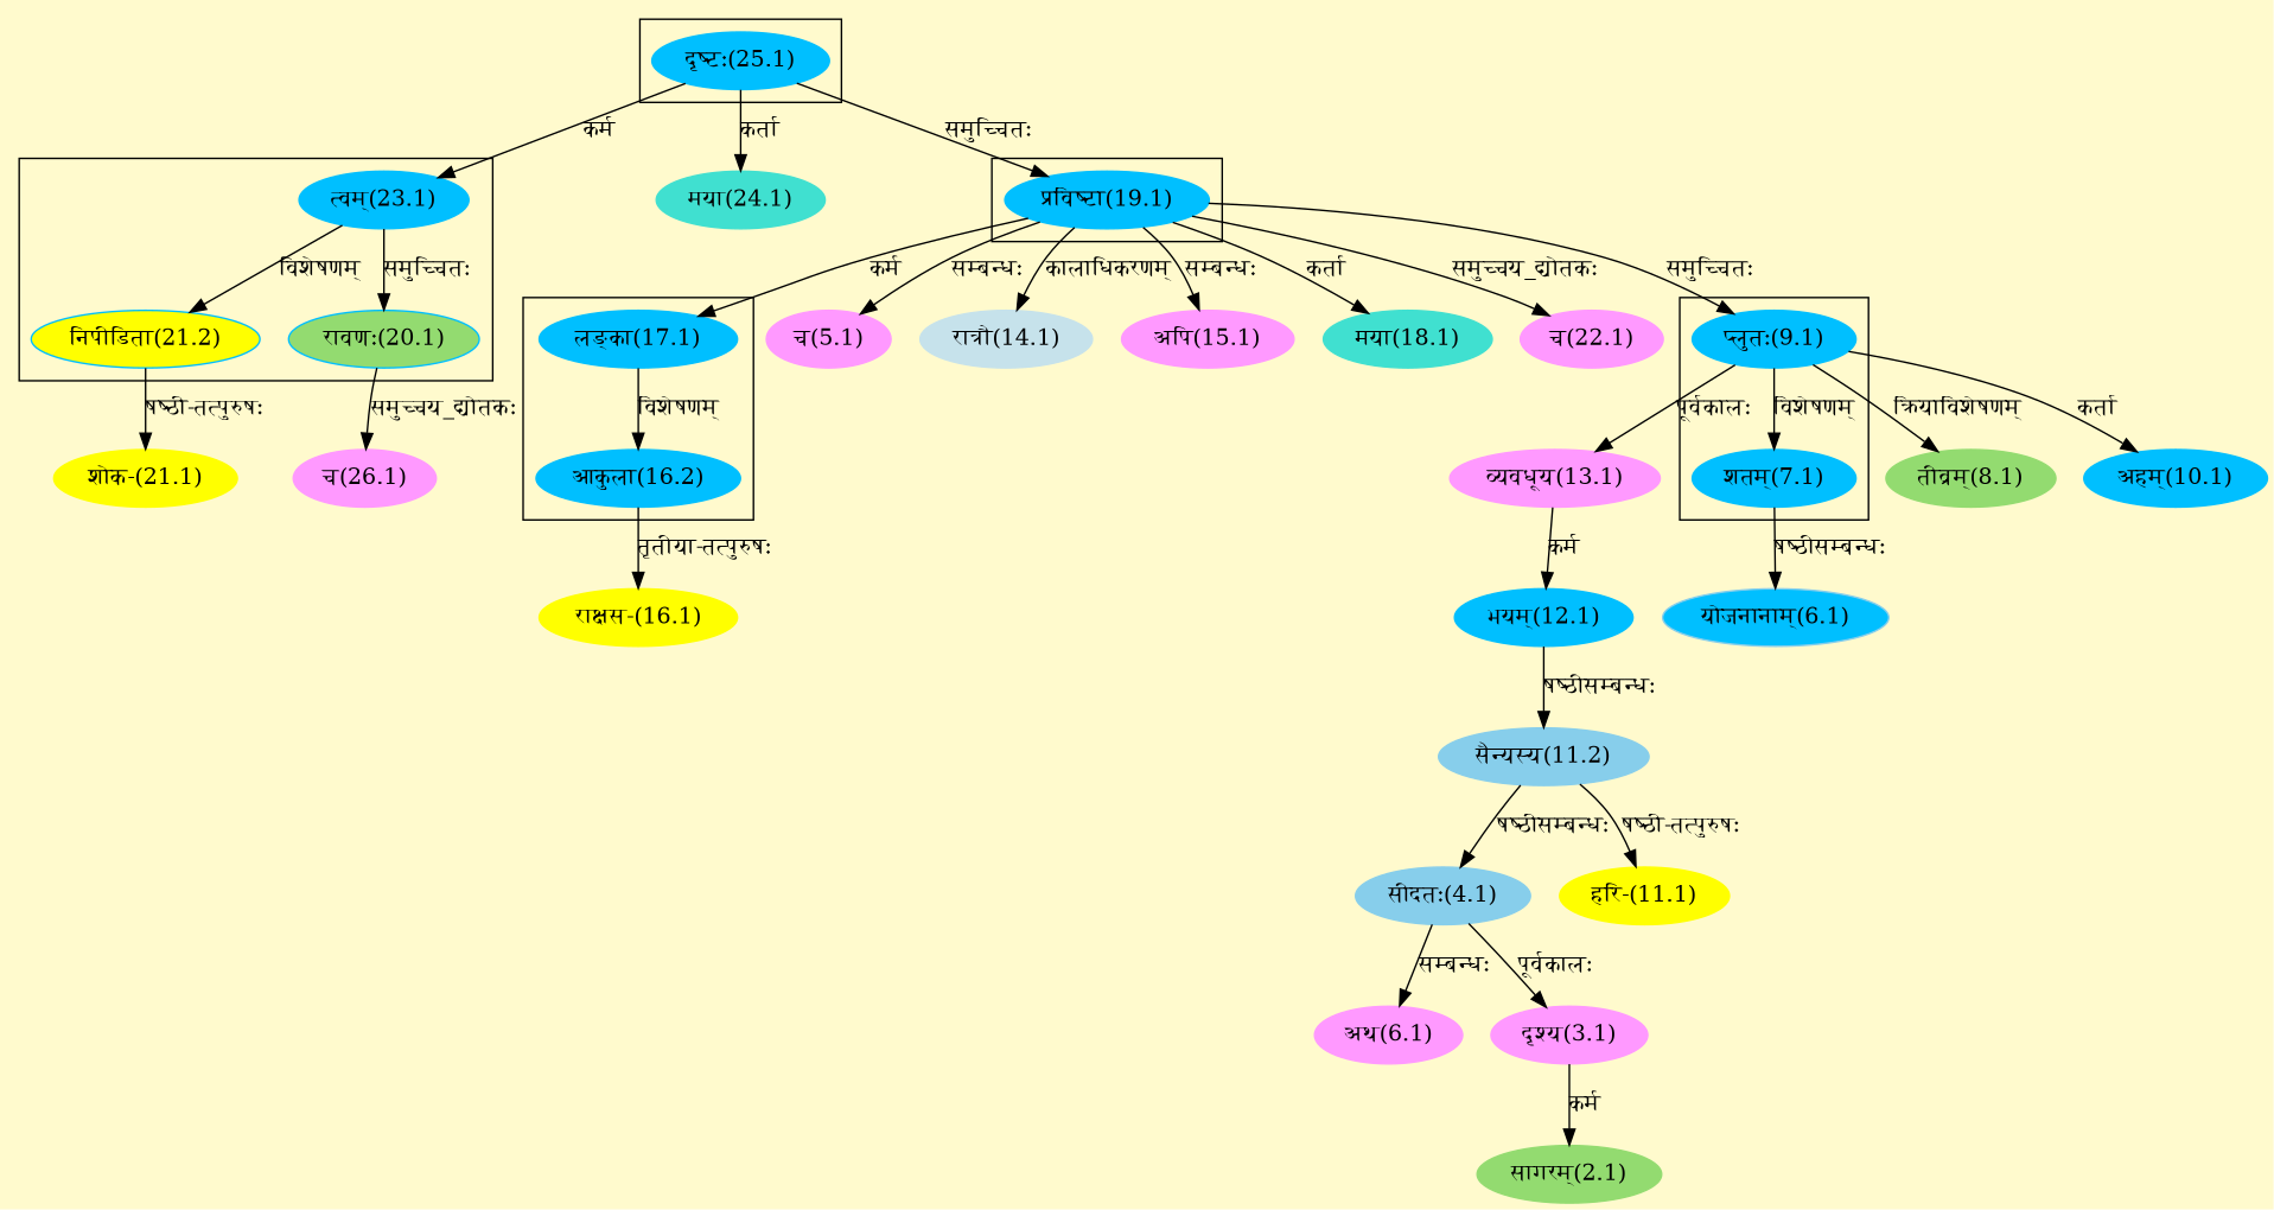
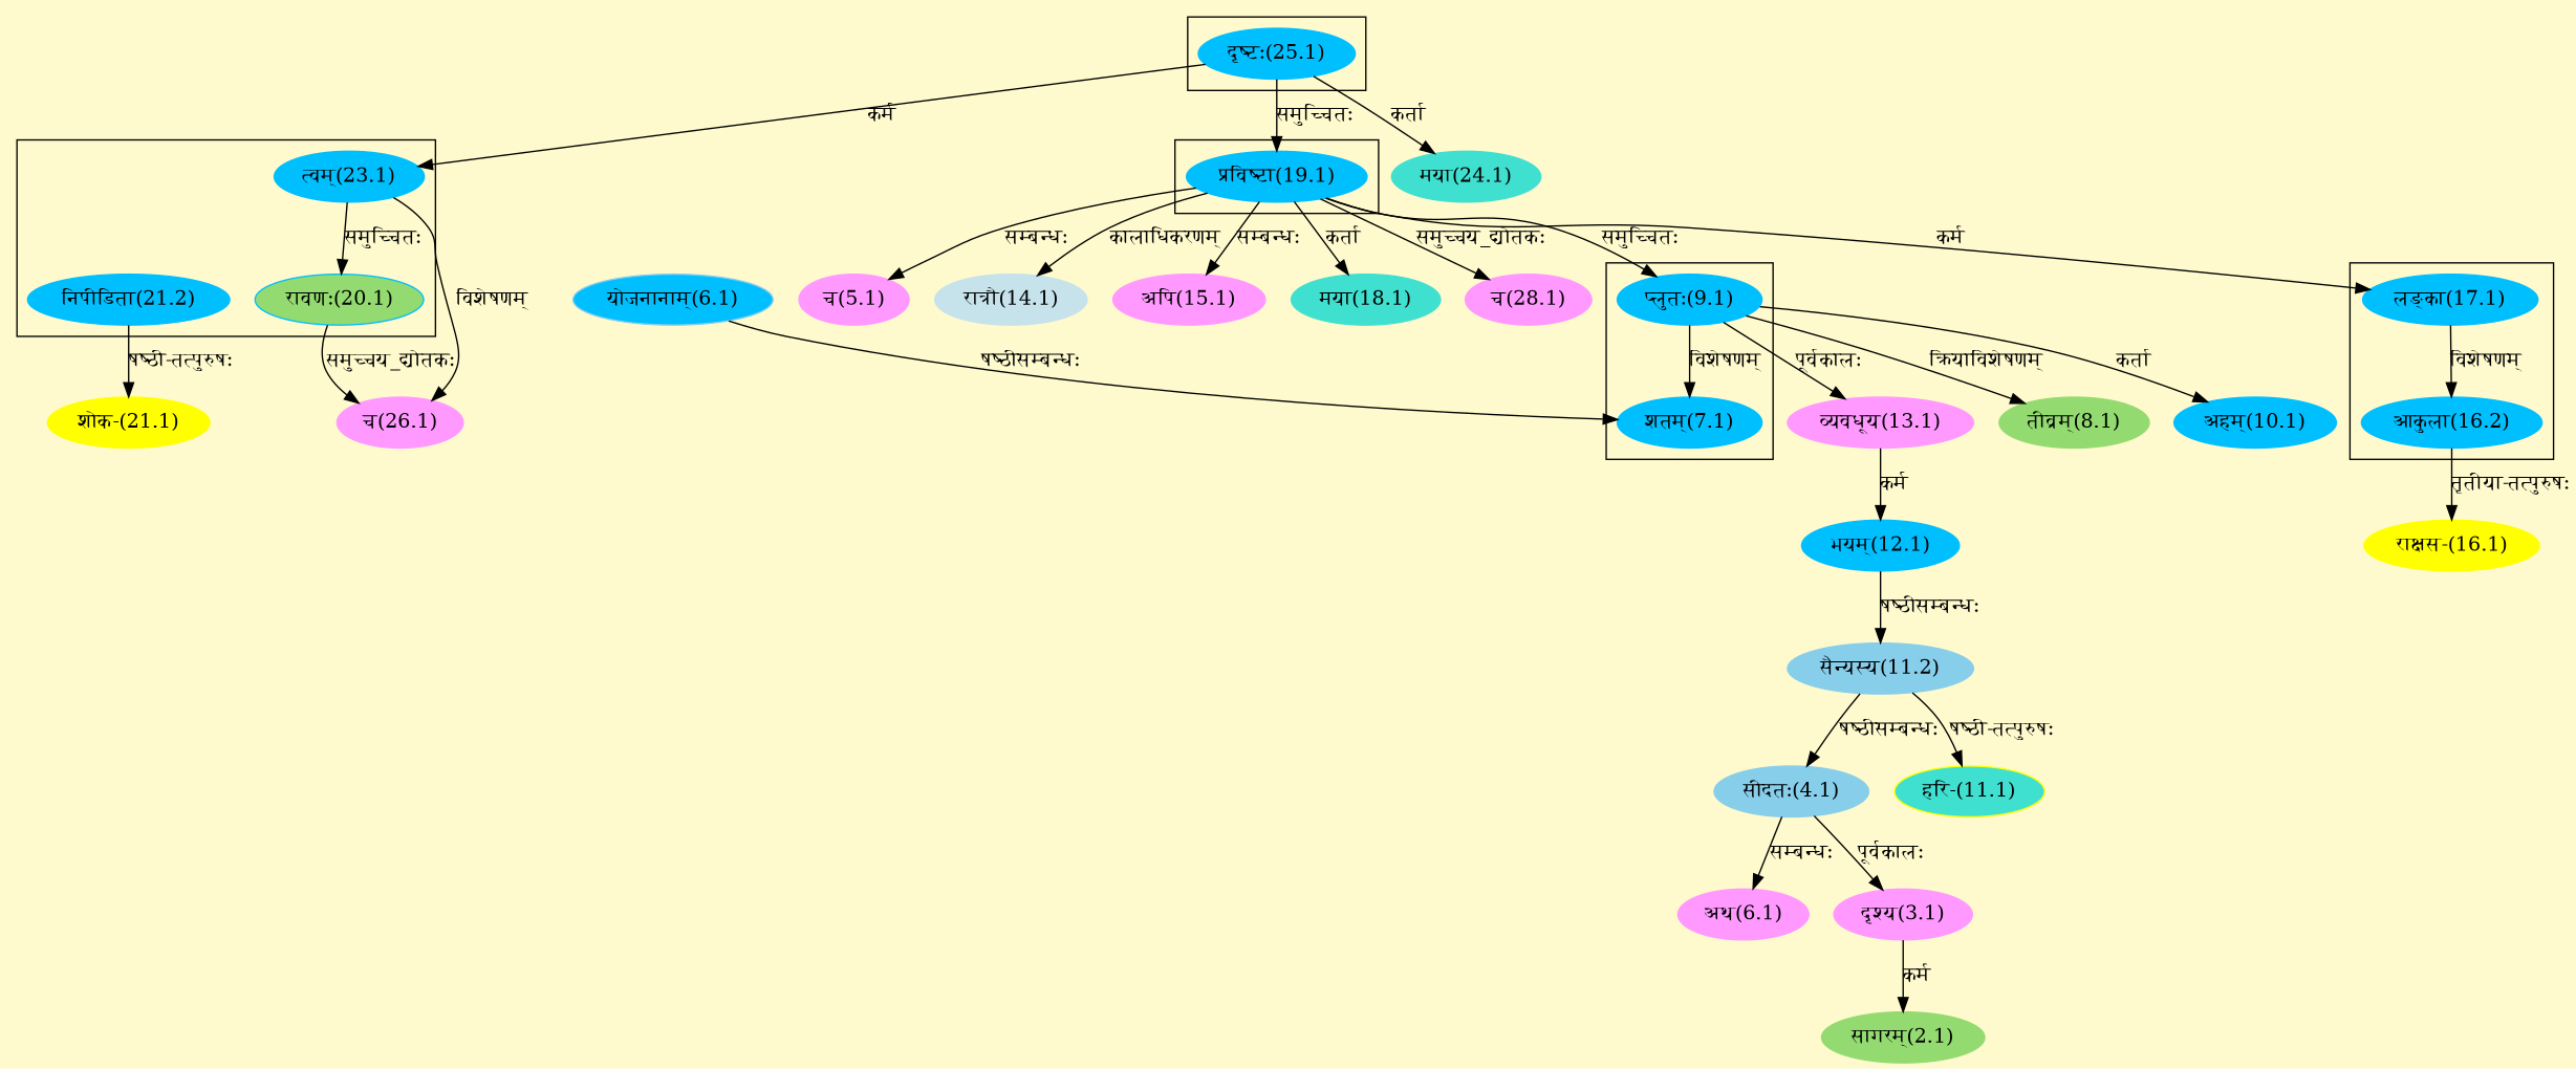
  digraph {
    bgcolor=lemonchiffon1
    compound=true
    rankdir=BT
    node [color="#00BFFF" style=filled]
    edge [dir=back]
    n1 [label="शतम्(7.1)"]
    n2 [label="प्लुतः(9.1)"]
    n3 [label="प्रविष्टा(19.1)"]
    n4 [label="आकुला(16.2)"]
    n5 [label="लङ्का(17.1)"]
    n6 [label="दृष्टः(25.1)"]
    n7 [fillcolor="#93DB70" label="रावणः(20.1)"]
    n8 [label="त्वम्(23.1)"]
-   n9 [label="निपीडिता(21.2)" fillcolor="#FFFF00"]
+   n9 [label="निपीडिता(21.2)"]
    n10 [color="#FF99FF" label="अथ(6.1)"]
    n11 [color="#87CEEB" label="सीदतः(4.1)"]
    n12 [color="#87CEEB" label="सैन्यस्य(11.2)"]
    n13 [label="भयम्(12.1)"]
    n14 [color="#93DB70" label="सागरम्(2.1)"]
    n15 [color="#FF99FF" label="दृश्य(3.1)"]
    n16 [color="#FF99FF" label="व्यवधूय(13.1)"]
    n17 [color="#FF99FF" label="च(5.1)"]
    n18 [color="#87CEEB" fillcolor="#00BFFF" label="योजनानाम्(6.1)"]
    n19 [color="#93DB70" label="तीव्रम्(8.1)"]
    n20 [label="अहम्(10.1)"]
-   n21 [color="#FFFF00" label="हरि-(11.1)"]
+   n21 [color="#FFFF00" label="हरि-(11.1)" fillcolor="#40E0D0"]
    n22 [color="#C6E2EB" label="रात्रौ(14.1)"]
    n23 [color="#FF99FF" label="अपि(15.1)"]
    n24 [color="#FFFF00" label="राक्षस-(16.1)"]
    n25 [color="#40E0D0" label="मया(18.1)"]
    n26 [color="#FFFF00" label="शोक-(21.1)"]
-   n27 [color="#FF99FF" label="च(22.1)"]
+   n27 [color="#FF99FF" label="च(28.1)"]
    n28 [color="#40E0D0" label="मया(24.1)"]
    n29 [color="#FF99FF" label="च(26.1)"]
    subgraph cluster_1 {
      n1
      n2
    }
    subgraph cluster_2 {
      n3
    }
    subgraph cluster_3 {
      n4
      n5
    }
    subgraph cluster_4 {
      n6
    }
    subgraph cluster_5 {
      n7
      n8
      n9
    }
    n1 -> n2 [label="विशेषणम्"]
    n2 -> n3 [label="समुच्चितः"]
    n3 -> n6 [label="समुच्चितः"]
    n4 -> n5 [label="विशेषणम्"]
    n5 -> n3 [label="कर्म"]
    n7 -> n8 [label="समुच्चितः"]
    n8 -> n6 [label="कर्म"]
-   n9 -> n8 [label="विशेषणम्"]
+   n29 -> n8 [label="विशेषणम्"]
    n10 -> n11 [label="सम्बन्धः"]
    n11 -> n12 [label="षष्ठीसम्बन्धः"]
    n12 -> n13 [label="षष्ठीसम्बन्धः"]
    n13 -> n16 [label="कर्म"]
    n14 -> n15 [label="कर्म"]
    n15 -> n11 [label="पूर्वकालः"]
    n16 -> n2 [label="पूर्वकालः"]
    n17 -> n3 [label="सम्बन्धः"]
-   n18 -> n1 [label="षष्ठीसम्बन्धः"]
+   n1 -> n18 [label="षष्ठीसम्बन्धः"]
    n19 -> n2 [label="क्रियाविशेषणम्"]
    n20 -> n2 [label="कर्ता"]
    n21 -> n12 [label="षष्ठी-तत्पुरुषः"]
    n22 -> n3 [label="कालाधिकरणम्"]
    n23 -> n3 [label="सम्बन्धः"]
    n24 -> n4 [label="तृतीया-तत्पुरुषः"]
    n25 -> n3 [label="कर्ता"]
    n26 -> n9 [label="षष्ठी-तत्पुरुषः"]
    n27 -> n3 [label="समुच्चय_द्योतकः"]
    n28 -> n6 [label="कर्ता"]
    n29 -> n7 [label="समुच्चय_द्योतकः"]
  }
